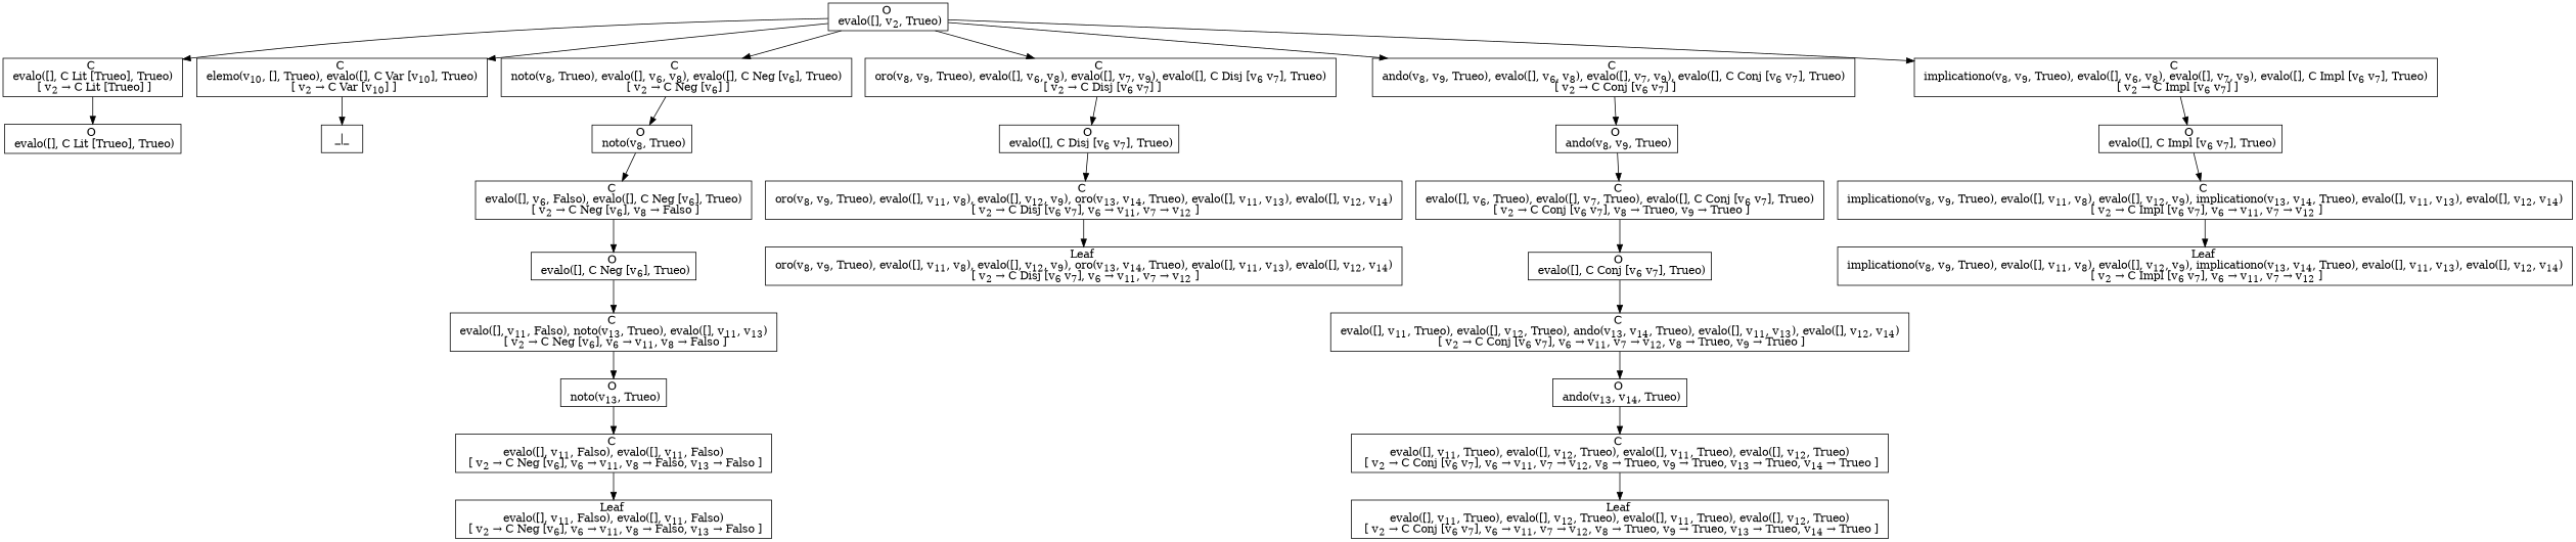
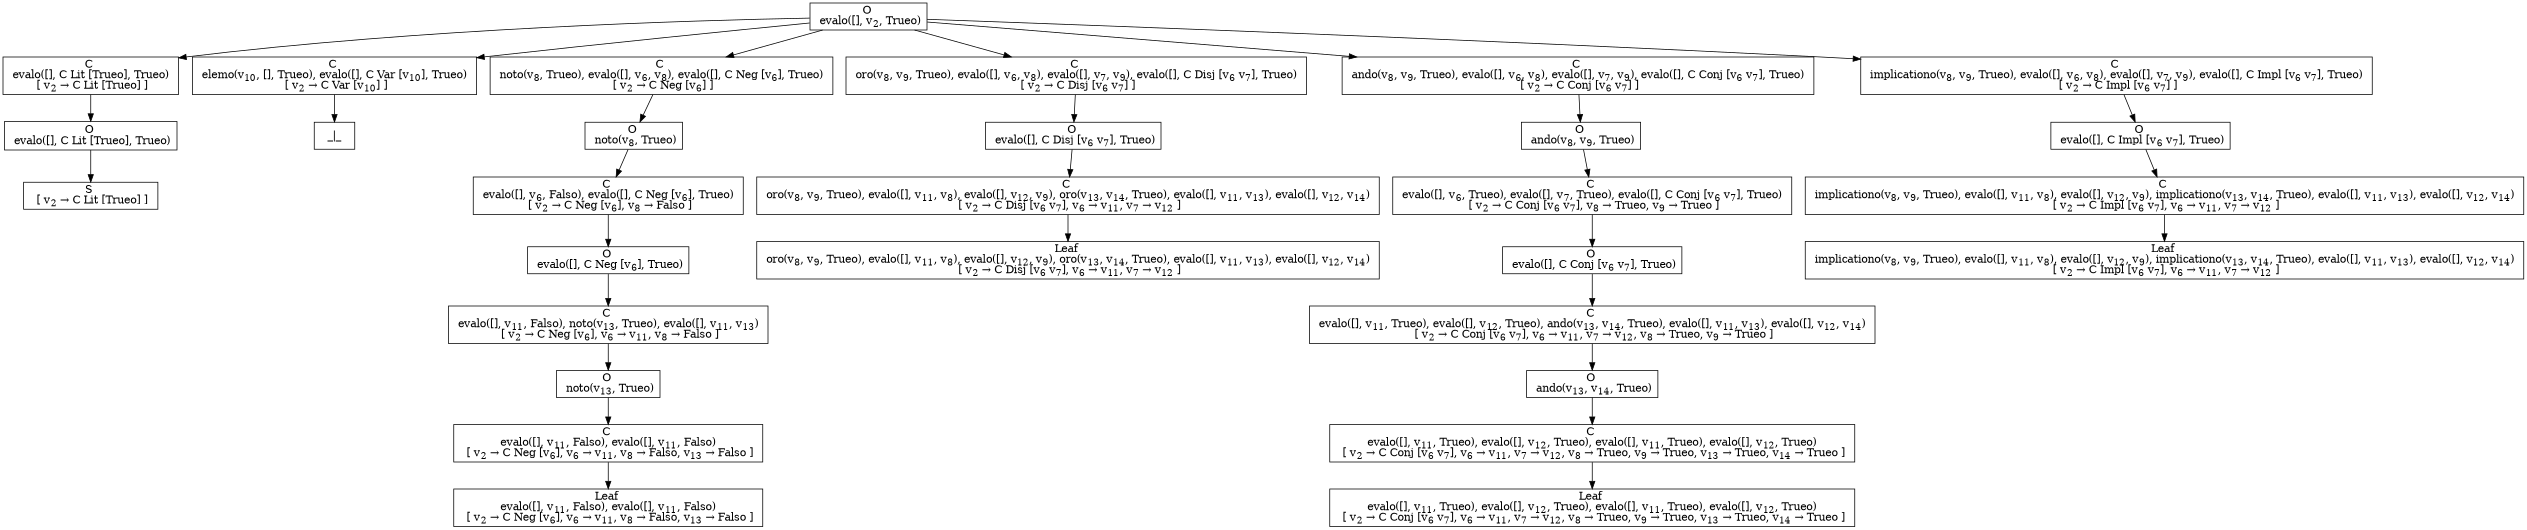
  digraph {
    rankdir=TB
    node [fillcolor=white shape=box style=filled]
    n1 [label=<O <BR/> evalo([], v<SUB>2</SUB>, Trueo)>]
    n2 [label=<C <BR/> evalo([], C Lit [Trueo], Trueo) <BR/>  [ v<SUB>2</SUB> &rarr; C Lit [Trueo] ] >]
    n3 [label=<C <BR/> elemo(v<SUB>10</SUB>, [], Trueo), evalo([], C Var [v<SUB>10</SUB>], Trueo) <BR/>  [ v<SUB>2</SUB> &rarr; C Var [v<SUB>10</SUB>] ] >]
    n4 [label=<C <BR/> noto(v<SUB>8</SUB>, Trueo), evalo([], v<SUB>6</SUB>, v<SUB>8</SUB>), evalo([], C Neg [v<SUB>6</SUB>], Trueo) <BR/>  [ v<SUB>2</SUB> &rarr; C Neg [v<SUB>6</SUB>] ] >]
    n5 [label=<C <BR/> oro(v<SUB>8</SUB>, v<SUB>9</SUB>, Trueo), evalo([], v<SUB>6</SUB>, v<SUB>8</SUB>), evalo([], v<SUB>7</SUB>, v<SUB>9</SUB>), evalo([], C Disj [v<SUB>6</SUB> v<SUB>7</SUB>], Trueo) <BR/>  [ v<SUB>2</SUB> &rarr; C Disj [v<SUB>6</SUB> v<SUB>7</SUB>] ] >]
    n6 [label=<C <BR/> ando(v<SUB>8</SUB>, v<SUB>9</SUB>, Trueo), evalo([], v<SUB>6</SUB>, v<SUB>8</SUB>), evalo([], v<SUB>7</SUB>, v<SUB>9</SUB>), evalo([], C Conj [v<SUB>6</SUB> v<SUB>7</SUB>], Trueo) <BR/>  [ v<SUB>2</SUB> &rarr; C Conj [v<SUB>6</SUB> v<SUB>7</SUB>] ] >]
    n7 [label=<C <BR/> implicationo(v<SUB>8</SUB>, v<SUB>9</SUB>, Trueo), evalo([], v<SUB>6</SUB>, v<SUB>8</SUB>), evalo([], v<SUB>7</SUB>, v<SUB>9</SUB>), evalo([], C Impl [v<SUB>6</SUB> v<SUB>7</SUB>], Trueo) <BR/>  [ v<SUB>2</SUB> &rarr; C Impl [v<SUB>6</SUB> v<SUB>7</SUB>] ] >]
    n8 [label=<O <BR/> evalo([], C Lit [Trueo], Trueo)>]
    n9 [label=<_|_>]
    n10 [label=<O <BR/> noto(v<SUB>8</SUB>, Trueo)>]
    n11 [label=<O <BR/> evalo([], C Disj [v<SUB>6</SUB> v<SUB>7</SUB>], Trueo)>]
    n12 [label=<O <BR/> ando(v<SUB>8</SUB>, v<SUB>9</SUB>, Trueo)>]
    n13 [label=<O <BR/> evalo([], C Impl [v<SUB>6</SUB> v<SUB>7</SUB>], Trueo)>]
+   n14 [label=<S <BR/>  [ v<SUB>2</SUB> &rarr; C Lit [Trueo] ] >]
    n15 [label=<C <BR/> evalo([], v<SUB>6</SUB>, Falso), evalo([], C Neg [v<SUB>6</SUB>], Trueo) <BR/>  [ v<SUB>2</SUB> &rarr; C Neg [v<SUB>6</SUB>], v<SUB>8</SUB> &rarr; Falso ] >]
    n16 [label=<O <BR/> evalo([], C Neg [v<SUB>6</SUB>], Trueo)>]
    n17 [label=<C <BR/> evalo([], v<SUB>11</SUB>, Falso), noto(v<SUB>13</SUB>, Trueo), evalo([], v<SUB>11</SUB>, v<SUB>13</SUB>) <BR/>  [ v<SUB>2</SUB> &rarr; C Neg [v<SUB>6</SUB>], v<SUB>6</SUB> &rarr; v<SUB>11</SUB>, v<SUB>8</SUB> &rarr; Falso ] >]
    n18 [label=<O <BR/> noto(v<SUB>13</SUB>, Trueo)>]
    n19 [label=<C <BR/> evalo([], v<SUB>11</SUB>, Falso), evalo([], v<SUB>11</SUB>, Falso) <BR/>  [ v<SUB>2</SUB> &rarr; C Neg [v<SUB>6</SUB>], v<SUB>6</SUB> &rarr; v<SUB>11</SUB>, v<SUB>8</SUB> &rarr; Falso, v<SUB>13</SUB> &rarr; Falso ] >]
    n20 [label=<Leaf <BR/> evalo([], v<SUB>11</SUB>, Falso), evalo([], v<SUB>11</SUB>, Falso) <BR/>  [ v<SUB>2</SUB> &rarr; C Neg [v<SUB>6</SUB>], v<SUB>6</SUB> &rarr; v<SUB>11</SUB>, v<SUB>8</SUB> &rarr; Falso, v<SUB>13</SUB> &rarr; Falso ] >]
    n21 [label=<C <BR/> oro(v<SUB>8</SUB>, v<SUB>9</SUB>, Trueo), evalo([], v<SUB>11</SUB>, v<SUB>8</SUB>), evalo([], v<SUB>12</SUB>, v<SUB>9</SUB>), oro(v<SUB>13</SUB>, v<SUB>14</SUB>, Trueo), evalo([], v<SUB>11</SUB>, v<SUB>13</SUB>), evalo([], v<SUB>12</SUB>, v<SUB>14</SUB>) <BR/>  [ v<SUB>2</SUB> &rarr; C Disj [v<SUB>6</SUB> v<SUB>7</SUB>], v<SUB>6</SUB> &rarr; v<SUB>11</SUB>, v<SUB>7</SUB> &rarr; v<SUB>12</SUB> ] >]
    n22 [label=<Leaf <BR/> oro(v<SUB>8</SUB>, v<SUB>9</SUB>, Trueo), evalo([], v<SUB>11</SUB>, v<SUB>8</SUB>), evalo([], v<SUB>12</SUB>, v<SUB>9</SUB>), oro(v<SUB>13</SUB>, v<SUB>14</SUB>, Trueo), evalo([], v<SUB>11</SUB>, v<SUB>13</SUB>), evalo([], v<SUB>12</SUB>, v<SUB>14</SUB>) <BR/>  [ v<SUB>2</SUB> &rarr; C Disj [v<SUB>6</SUB> v<SUB>7</SUB>], v<SUB>6</SUB> &rarr; v<SUB>11</SUB>, v<SUB>7</SUB> &rarr; v<SUB>12</SUB> ] >]
    n23 [label=<C <BR/> evalo([], v<SUB>6</SUB>, Trueo), evalo([], v<SUB>7</SUB>, Trueo), evalo([], C Conj [v<SUB>6</SUB> v<SUB>7</SUB>], Trueo) <BR/>  [ v<SUB>2</SUB> &rarr; C Conj [v<SUB>6</SUB> v<SUB>7</SUB>], v<SUB>8</SUB> &rarr; Trueo, v<SUB>9</SUB> &rarr; Trueo ] >]
    n24 [label=<O <BR/> evalo([], C Conj [v<SUB>6</SUB> v<SUB>7</SUB>], Trueo)>]
    n25 [label=<C <BR/> evalo([], v<SUB>11</SUB>, Trueo), evalo([], v<SUB>12</SUB>, Trueo), ando(v<SUB>13</SUB>, v<SUB>14</SUB>, Trueo), evalo([], v<SUB>11</SUB>, v<SUB>13</SUB>), evalo([], v<SUB>12</SUB>, v<SUB>14</SUB>) <BR/>  [ v<SUB>2</SUB> &rarr; C Conj [v<SUB>6</SUB> v<SUB>7</SUB>], v<SUB>6</SUB> &rarr; v<SUB>11</SUB>, v<SUB>7</SUB> &rarr; v<SUB>12</SUB>, v<SUB>8</SUB> &rarr; Trueo, v<SUB>9</SUB> &rarr; Trueo ] >]
    n26 [label=<O <BR/> ando(v<SUB>13</SUB>, v<SUB>14</SUB>, Trueo)>]
    n27 [label=<C <BR/> evalo([], v<SUB>11</SUB>, Trueo), evalo([], v<SUB>12</SUB>, Trueo), evalo([], v<SUB>11</SUB>, Trueo), evalo([], v<SUB>12</SUB>, Trueo) <BR/>  [ v<SUB>2</SUB> &rarr; C Conj [v<SUB>6</SUB> v<SUB>7</SUB>], v<SUB>6</SUB> &rarr; v<SUB>11</SUB>, v<SUB>7</SUB> &rarr; v<SUB>12</SUB>, v<SUB>8</SUB> &rarr; Trueo, v<SUB>9</SUB> &rarr; Trueo, v<SUB>13</SUB> &rarr; Trueo, v<SUB>14</SUB> &rarr; Trueo ] >]
    n28 [label=<Leaf <BR/> evalo([], v<SUB>11</SUB>, Trueo), evalo([], v<SUB>12</SUB>, Trueo), evalo([], v<SUB>11</SUB>, Trueo), evalo([], v<SUB>12</SUB>, Trueo) <BR/>  [ v<SUB>2</SUB> &rarr; C Conj [v<SUB>6</SUB> v<SUB>7</SUB>], v<SUB>6</SUB> &rarr; v<SUB>11</SUB>, v<SUB>7</SUB> &rarr; v<SUB>12</SUB>, v<SUB>8</SUB> &rarr; Trueo, v<SUB>9</SUB> &rarr; Trueo, v<SUB>13</SUB> &rarr; Trueo, v<SUB>14</SUB> &rarr; Trueo ] >]
    n29 [label=<C <BR/> implicationo(v<SUB>8</SUB>, v<SUB>9</SUB>, Trueo), evalo([], v<SUB>11</SUB>, v<SUB>8</SUB>), evalo([], v<SUB>12</SUB>, v<SUB>9</SUB>), implicationo(v<SUB>13</SUB>, v<SUB>14</SUB>, Trueo), evalo([], v<SUB>11</SUB>, v<SUB>13</SUB>), evalo([], v<SUB>12</SUB>, v<SUB>14</SUB>) <BR/>  [ v<SUB>2</SUB> &rarr; C Impl [v<SUB>6</SUB> v<SUB>7</SUB>], v<SUB>6</SUB> &rarr; v<SUB>11</SUB>, v<SUB>7</SUB> &rarr; v<SUB>12</SUB> ] >]
    n30 [label=<Leaf <BR/> implicationo(v<SUB>8</SUB>, v<SUB>9</SUB>, Trueo), evalo([], v<SUB>11</SUB>, v<SUB>8</SUB>), evalo([], v<SUB>12</SUB>, v<SUB>9</SUB>), implicationo(v<SUB>13</SUB>, v<SUB>14</SUB>, Trueo), evalo([], v<SUB>11</SUB>, v<SUB>13</SUB>), evalo([], v<SUB>12</SUB>, v<SUB>14</SUB>) <BR/>  [ v<SUB>2</SUB> &rarr; C Impl [v<SUB>6</SUB> v<SUB>7</SUB>], v<SUB>6</SUB> &rarr; v<SUB>11</SUB>, v<SUB>7</SUB> &rarr; v<SUB>12</SUB> ] >]
    n1 -> n2
    n1 -> n3
    n1 -> n4
    n1 -> n5
    n1 -> n6
    n1 -> n7
    n2 -> n8
    n3 -> n9
    n4 -> n10
    n5 -> n11
    n6 -> n12
    n7 -> n13
+   n8 -> n14
    n10 -> n15
    n11 -> n21
    n12 -> n23
    n13 -> n29
    n15 -> n16
    n16 -> n17
    n17 -> n18
    n18 -> n19
    n19 -> n20
    n21 -> n22
    n23 -> n24
    n24 -> n25
    n25 -> n26
    n26 -> n27
    n27 -> n28
    n29 -> n30
  }
